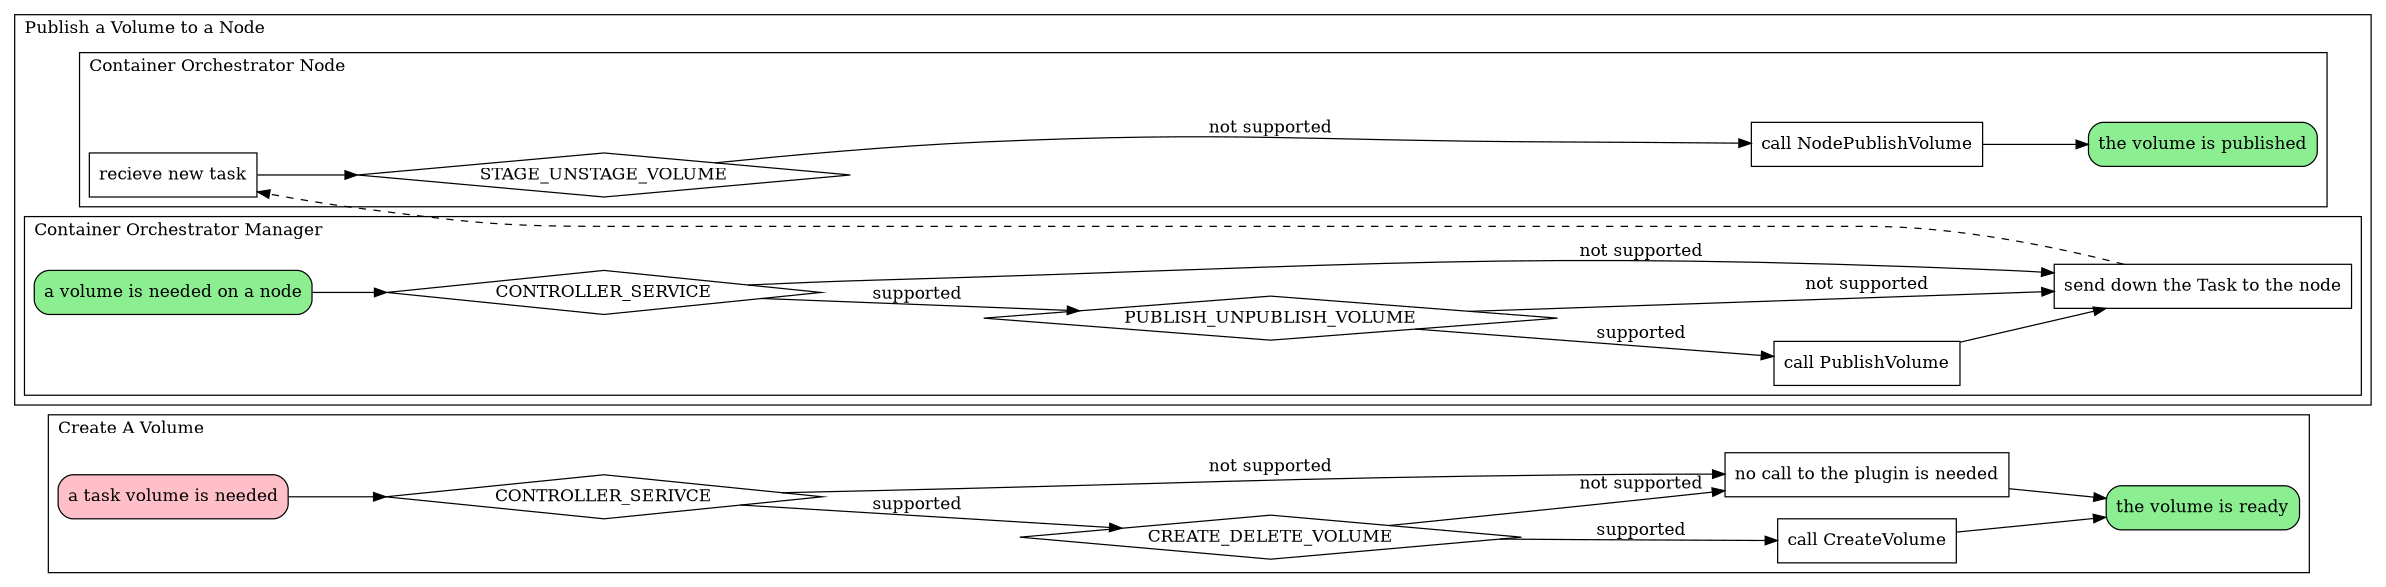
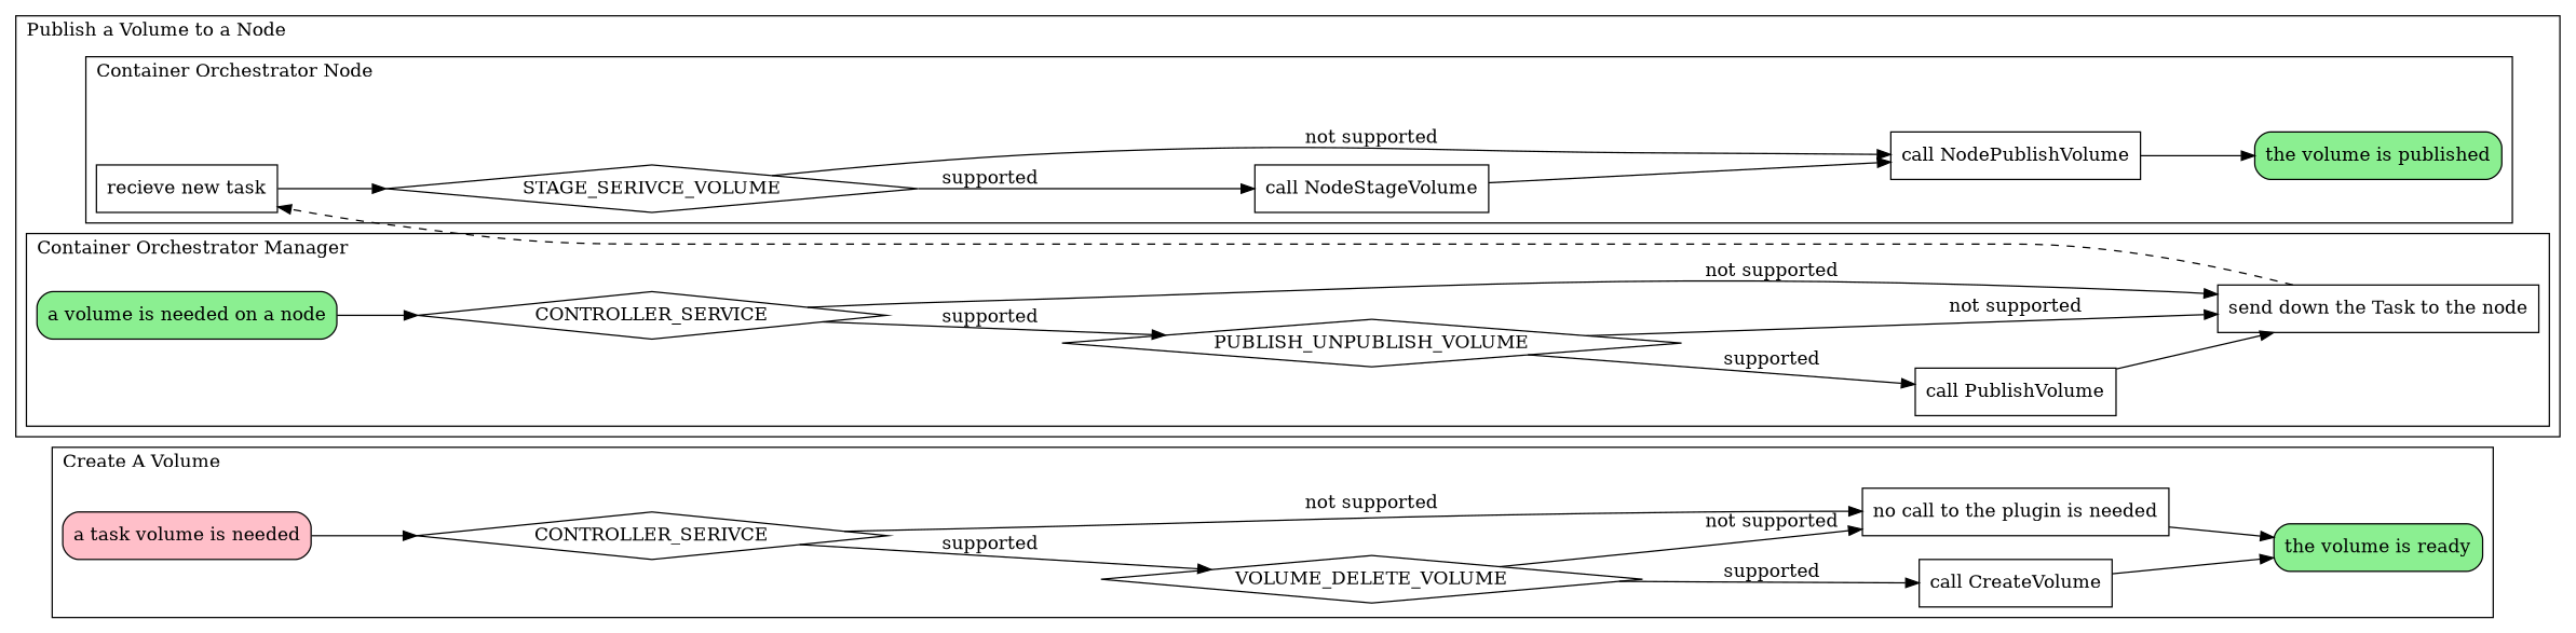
  digraph {
    rankdir=LR
    node [shape=box]
    n1 [fillcolor="#8bef91" label="the volume is ready" style="rounded,filled"]
    n2 [fillcolor="#8bef91" label="the volume is published" style="rounded,filled"]
    n3 [fillcolor="#ffbfc9" label="a task volume is needed" style="rounded,filled"]
    n4 [fillcolor="#8bef91" label="a volume is needed on a node" style="rounded,filled"]
    n5 [label=CONTROLLER_SERIVCE shape=diamond]
-   n6 [label=CREATE_DELETE_VOLUME shape=diamond]
+   n6 [label=VOLUME_DELETE_VOLUME shape=diamond]
    n7 [label=CONTROLLER_SERVICE shape=diamond]
    n8 [label=PUBLISH_UNPUBLISH_VOLUME shape=diamond]
-   n9 [label=STAGE_UNSTAGE_VOLUME shape=diamond]
+   n9 [label=STAGE_SERIVCE_VOLUME shape=diamond]
    n10 [label="call CreateVolume"]
    n11 [label="no call to the plugin is needed"]
    n12 [label="call PublishVolume"]
    n13 [label="send down the Task to the node"]
    n14 [label="recieve new task"]
+   n15 [label="call NodeStageVolume"]
    n16 [label="call NodePublishVolume"]
    subgraph sub_1 {
      n1
      n2
    }
    subgraph sub_2 {
      n3
      n4
    }
    subgraph sub_3 {
      n5
      n6
      n7
      n8
      n9
    }
    subgraph sub_4 {
      n10
      n11
      n12
      n13
      n14
+     n15
      n16
    }
    subgraph cluster_5 {
      label="Create A Volume"
      labeljust=l
      n1
      n3
      n5
      n6
      n10
      n11
    }
    subgraph cluster_6 {
      label="Publish a Volume to a Node"
      labeljust=l
      newrank=true
      subgraph sub_7 {
        label="Publish a Volume to a Node"
        labeljust=l
        newrank=true
        rank=same
        n4
        n14
      }
      subgraph cluster_8 {
        label="Container Orchestrator Node"
        labeljust=l
        newrank=true
        n2
        n9
        n14
+       n15
        n16
      }
      subgraph cluster_9 {
        label="Container Orchestrator Manager"
        labeljust=l
        newrank=true
        n4
        n7
        n8
        n12
        n13
      }
    }
    n3 -> n5
    n4 -> n7
    n5 -> n6 [label=supported]
    n5 -> n11 [label="not supported"]
    n6 -> n10 [label=supported]
    n6 -> n11 [label="not supported"]
    n7 -> n8 [label=supported]
    n7 -> n13 [label="not supported"]
    n8 -> n12 [label=supported]
    n8 -> n13 [label="not supported"]
+   n9 -> n15 [label=supported]
    n9 -> n16 [label="not supported"]
    n10 -> n1
    n11 -> n1
    n12 -> n13
    n13 -> n14 [style=dashed]
    n14 -> n9
+   n15 -> n16
    n16 -> n2
  }
